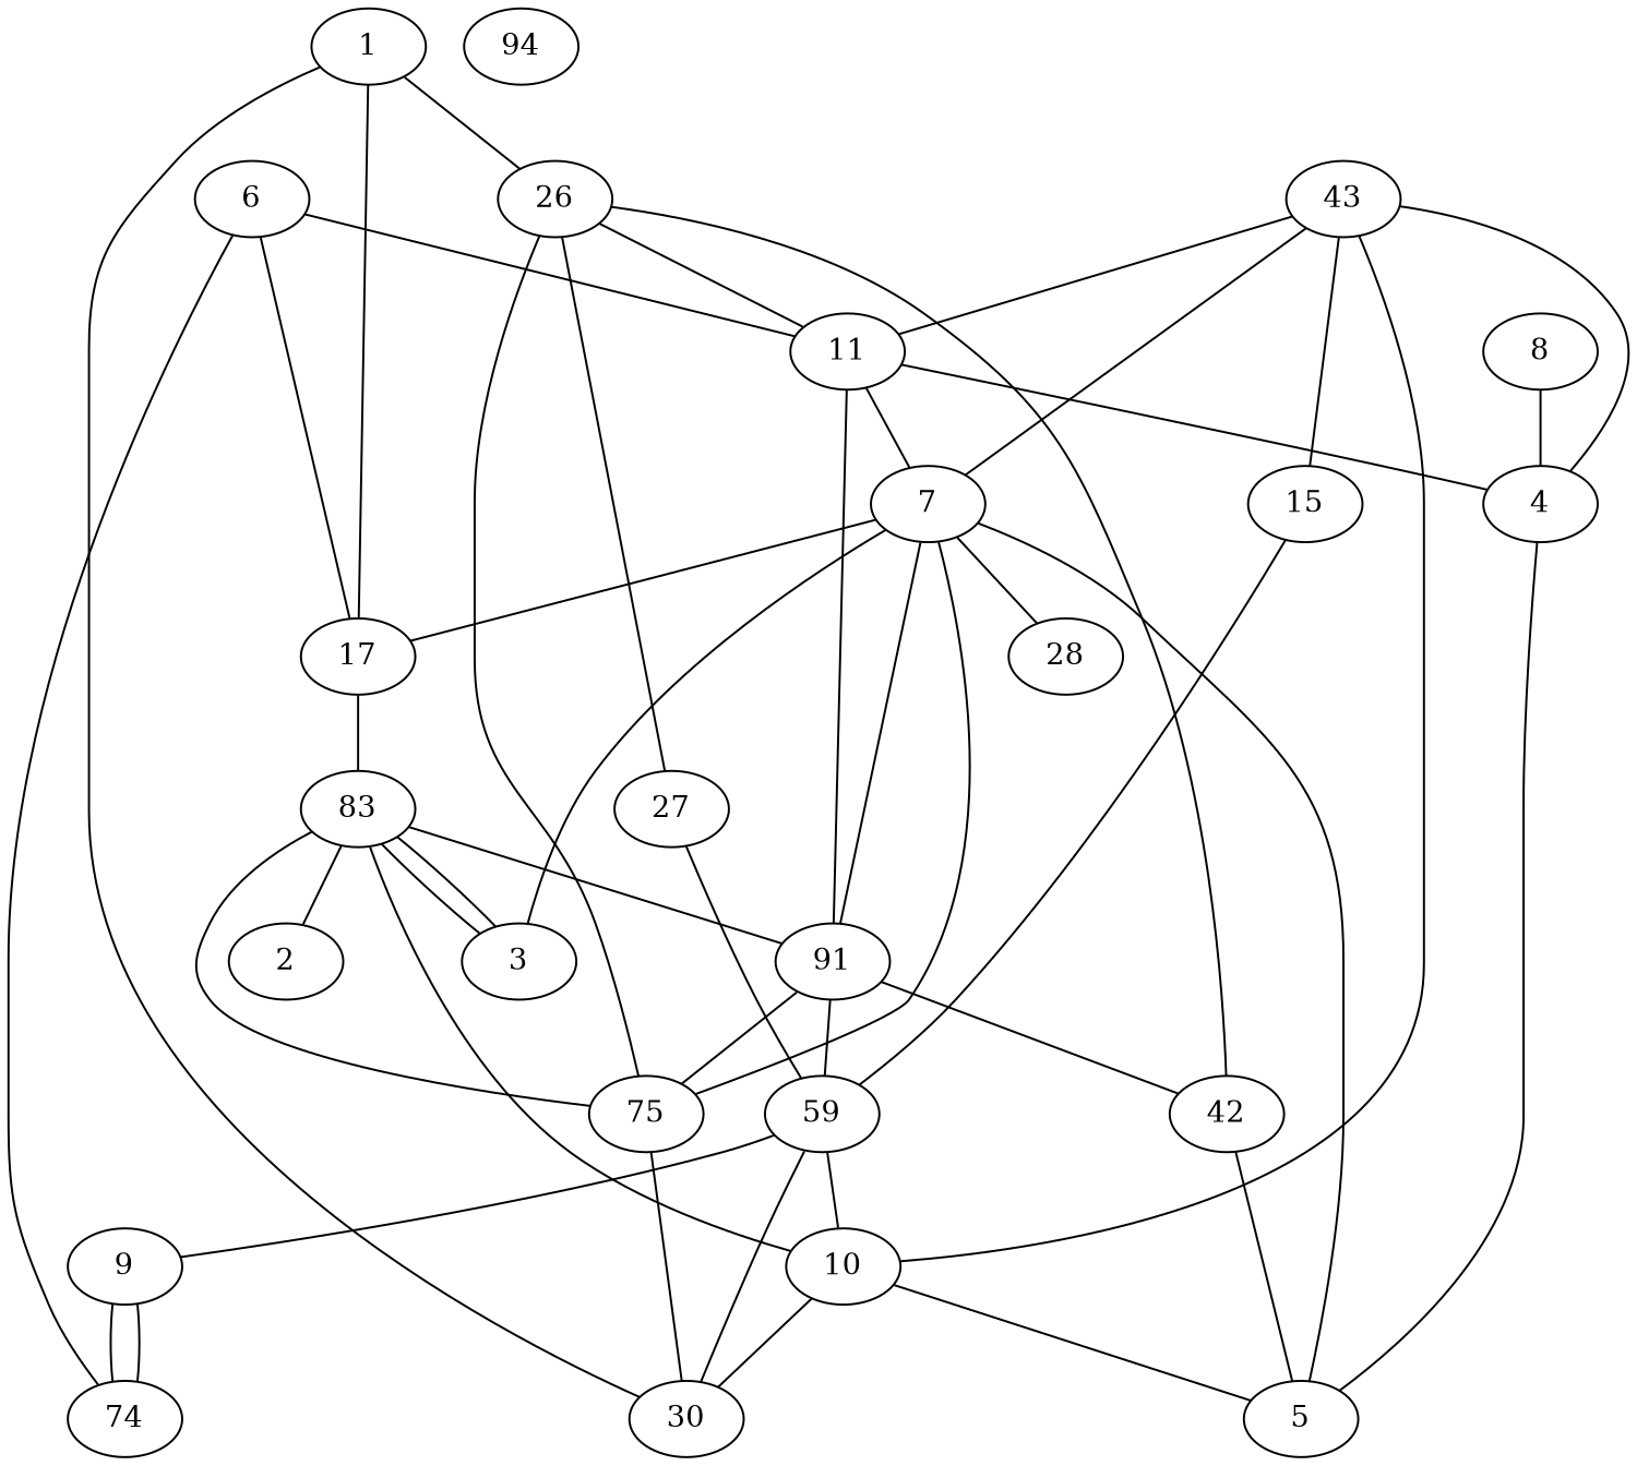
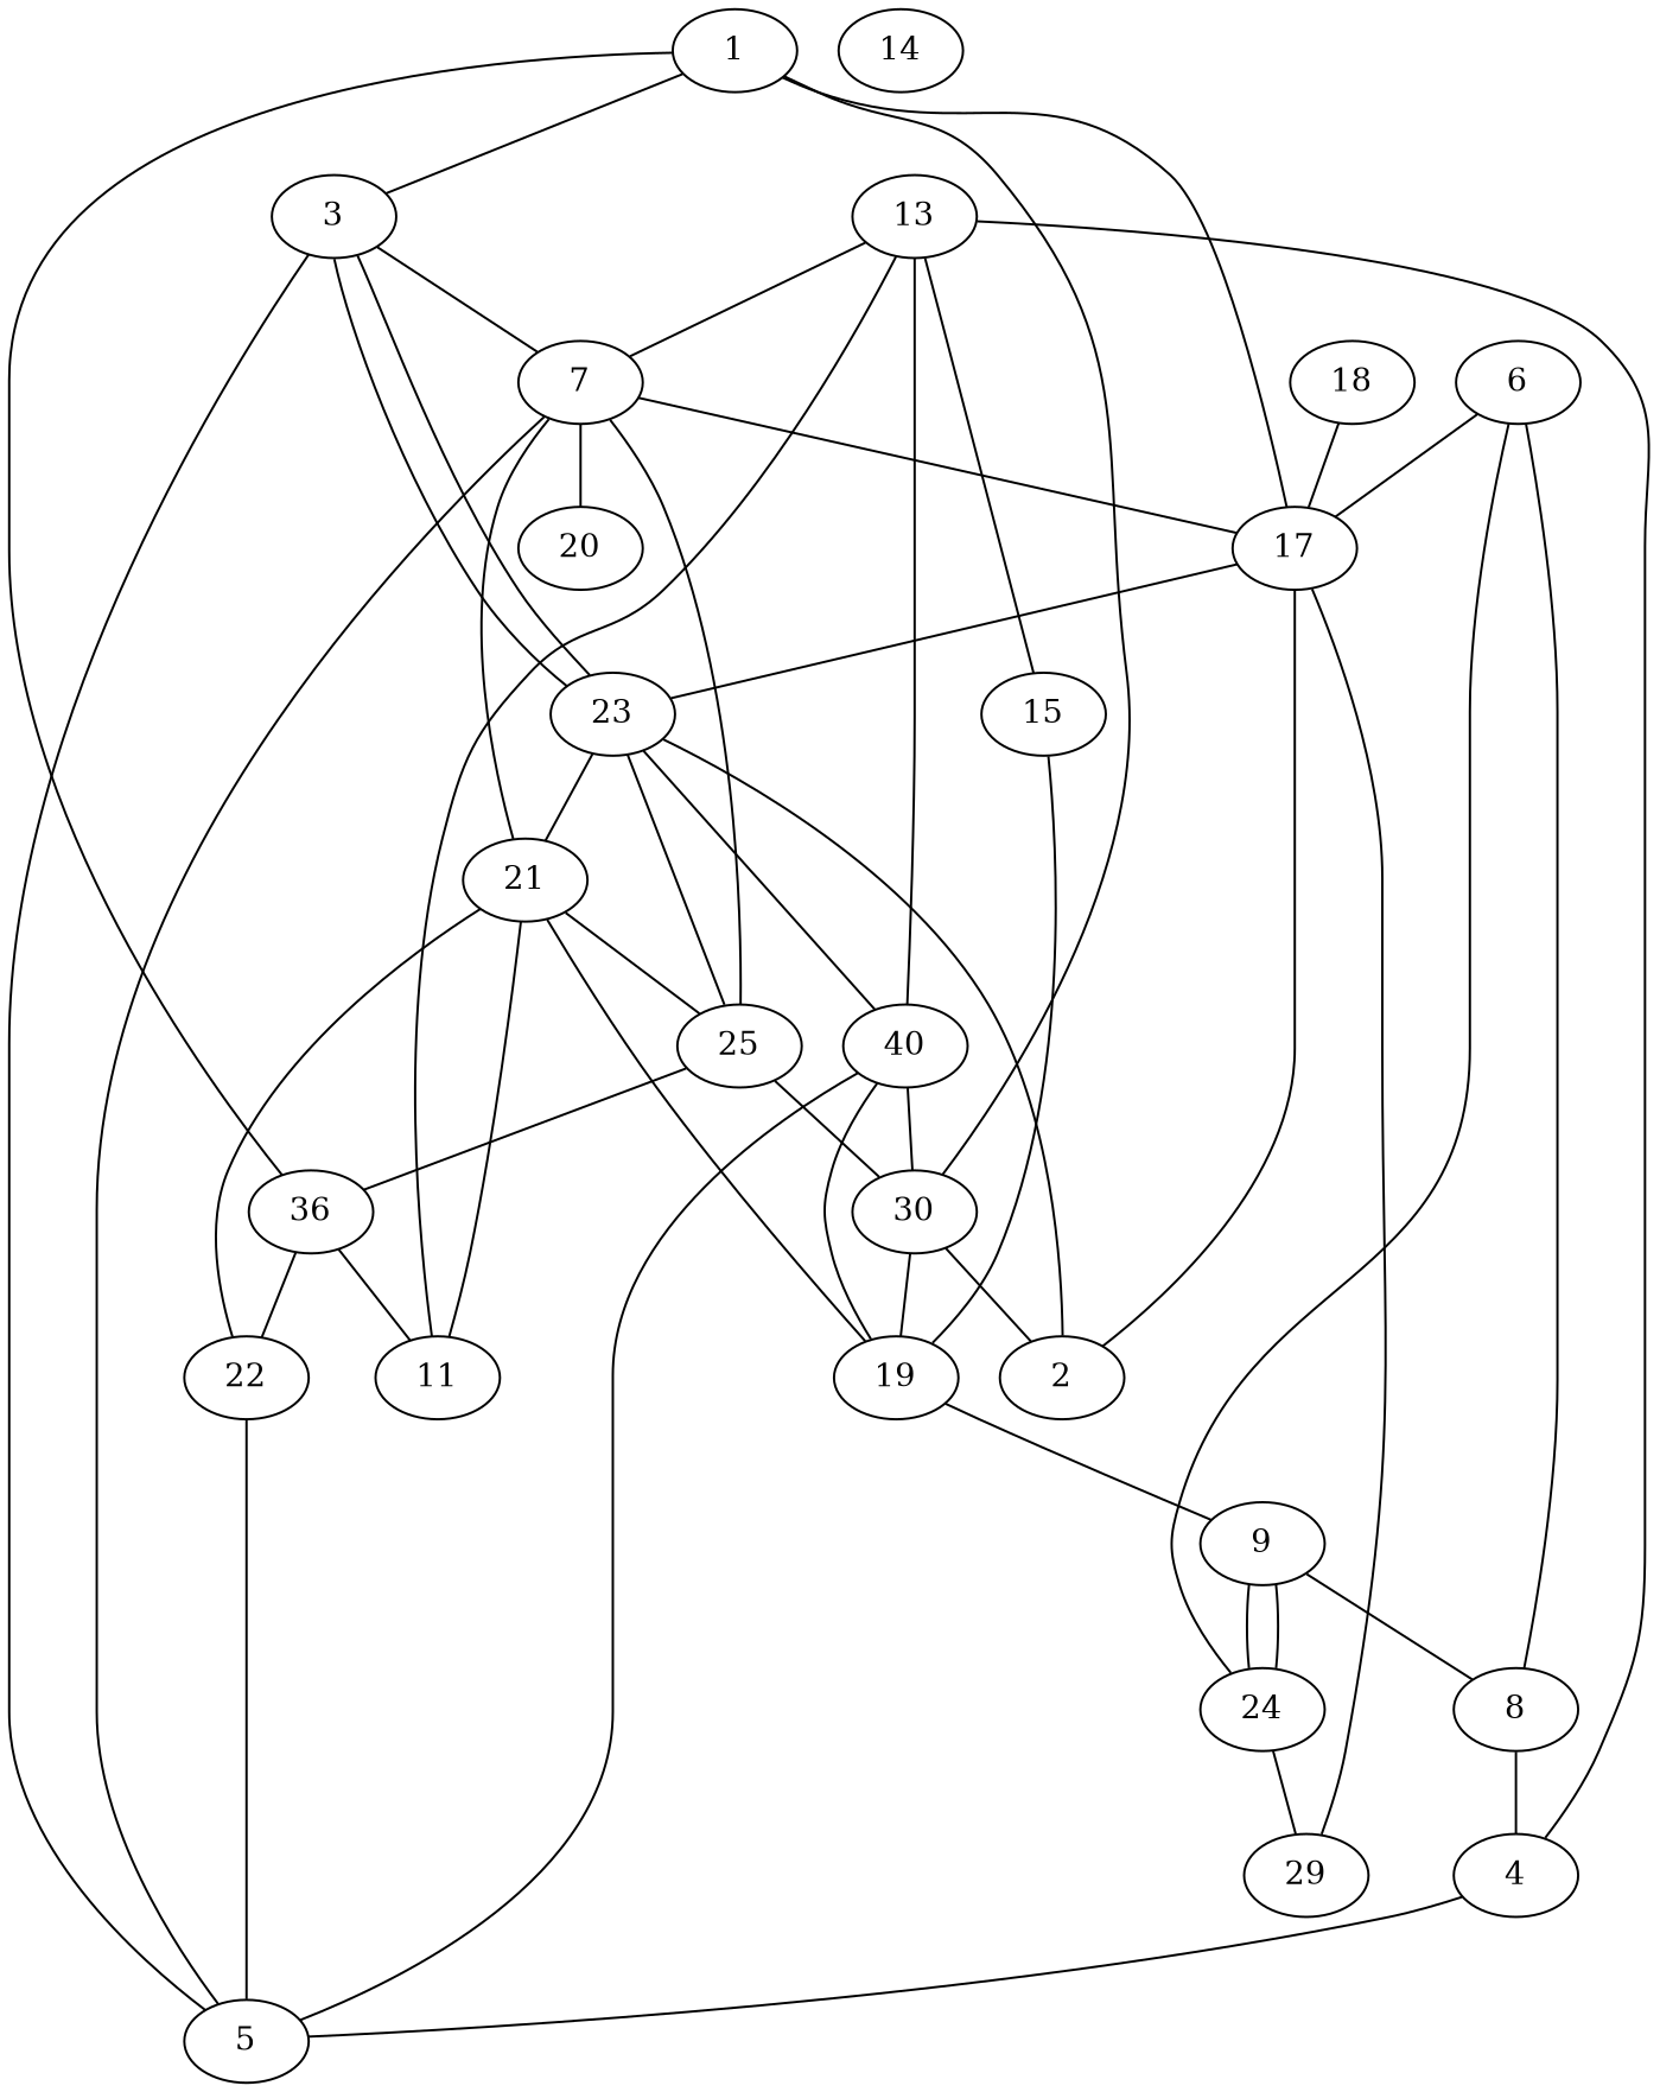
  graph {
    1
    3
-   26
+   26 [label=36]
    30
    7
-   23 [label=83]
+   23
    11
-   22 [label=42]
-   27
+   22
    2
-   19 [label=59]
+   19
    17
    5
-   21 [label=91]
-   25 [label=75]
-   28
-   10
+   21
+   25
+   28 [label=20]
+   10 [label=40]
    4
    6
-   24 [label=74]
+   24
    9
+   29
    8
-   13 [label=43]
+   13
    15
-   14 [label=94]
+   14
+   18
+   1 -- 3
    1 -- 26
    1 -- 30
    3 -- 7
    3 -- 23
    26 -- 11
    26 -- 22
-   26 -- 27
+   30 -- 2
    30 -- 19
    7 -- 17
    7 -- 5
    7 -- 21
    7 -- 25
    7 -- 28
    23 -- 3
    23 -- 2
    23 -- 21
    23 -- 25
    23 -- 10
-   11 -- 7
    11 -- 21
-   11 -- 4
    22 -- 5
-   27 -- 19
+   2 -- 17
    19 -- 10
    19 -- 9
    17 -- 1
    17 -- 23
+   5 -- 3
    21 -- 22
    21 -- 19
    21 -- 25
    25 -- 26
    25 -- 30
    10 -- 30
    10 -- 5
    4 -- 5
-   6 -- 11
+   6 -- 8
    6 -- 17
    6 -- 24
    24 -- 9
+   24 -- 29
    9 -- 24
+   9 -- 8
+   29 -- 17
    8 -- 4
    13 -- 7
    13 -- 11
    13 -- 10
    13 -- 4
    13 -- 15
    15 -- 19
+   18 -- 17
  }
